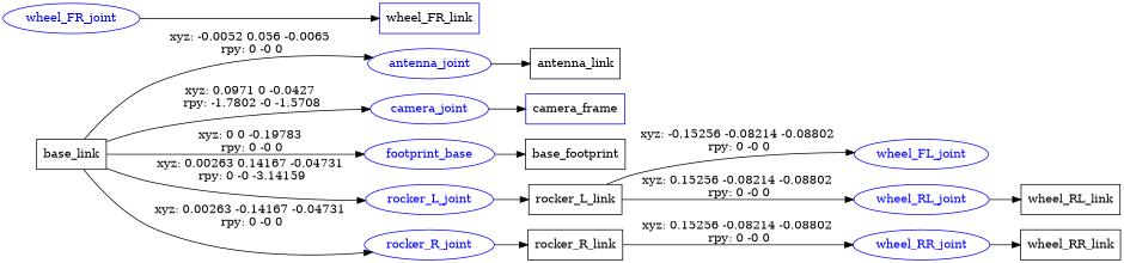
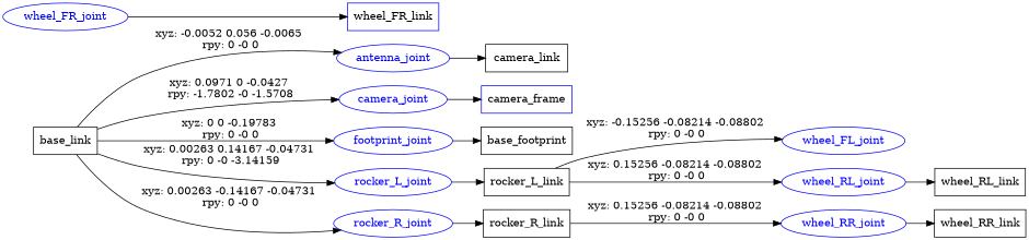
  digraph {
    rankdir=LR
    node [shape=box color=blue]
    n1 [label=base_link color=""]
    antenna_joint [fontcolor=blue shape=ellipse]
    camera_joint [fontcolor=blue shape=ellipse]
-   footprint_joint [fontcolor=blue shape=ellipse label=footprint_base]
+   footprint_joint [fontcolor=blue shape=ellipse]
    rocker_L_joint [fontcolor=blue shape=ellipse]
    rocker_R_joint [fontcolor=blue shape=ellipse]
-   n7 [label=antenna_link color=""]
+   n7 [label=camera_link color=""]
    n8 [label=camera_frame]
    n9 [label=base_footprint color=""]
    n10 [label=rocker_L_link color=""]
    n11 [label=rocker_R_link color=""]
    wheel_FL_joint [fontcolor=blue shape=ellipse]
    wheel_RL_joint [fontcolor=blue shape=ellipse]
    n14 [label=wheel_RL_link color=""]
    wheel_RR_joint [fontcolor=blue shape=ellipse]
    wheel_FR_joint [fontcolor=blue shape=ellipse]
    n17 [label=wheel_FR_link]
    n18 [label=wheel_RR_link color=""]
    n1 -> antenna_joint [label="xyz: -0.0052 0.056 -0.0065 \nrpy: 0 -0 0"]
    n1 -> camera_joint [label="xyz: 0.0971 0 -0.0427 \nrpy: -1.7802 -0 -1.5708"]
    n1 -> footprint_joint [label="xyz: 0 0 -0.19783 \nrpy: 0 -0 0"]
    n1 -> rocker_L_joint [label="xyz: 0.00263 0.14167 -0.04731 \nrpy: 0 -0 -3.14159"]
    n1 -> rocker_R_joint [label="xyz: 0.00263 -0.14167 -0.04731 \nrpy: 0 -0 0"]
    antenna_joint -> n7
    camera_joint -> n8
    footprint_joint -> n9
    rocker_L_joint -> n10
    rocker_R_joint -> n11
    n10 -> wheel_FL_joint [label="xyz: -0.15256 -0.08214 -0.08802 \nrpy: 0 -0 0"]
    n10 -> wheel_RL_joint [label="xyz: 0.15256 -0.08214 -0.08802 \nrpy: 0 -0 0"]
    n11 -> wheel_RR_joint [label="xyz: 0.15256 -0.08214 -0.08802 \nrpy: 0 -0 0"]
    wheel_RL_joint -> n14
    wheel_RR_joint -> n18
    wheel_FR_joint -> n17
  }
